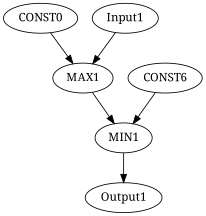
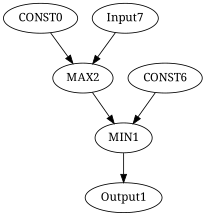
  digraph {
    fontname="Noto Serif"
    node [fontname="Noto Serif" opcode=const]
    edge [fontname="Noto Serif" operand=0]
    n1 [label=CONST0 value=48128]
-   MAX1 [opcode=fmax]
+   MAX1 [opcode=fmax label=MAX2]
    MIN1 [opcode=fmin]
    n4 [label=CONST6 value=15360]
    Output1 [offset="0, 0" opcode=output pattern="2, 1000" ref_name=B1]
-   Input1 [offset="0, 0" opcode=input pattern="2, 1000" ref_name=A1]
+   Input1 [offset="0, 0" opcode=input pattern="2, 1000" ref_name=A1 label=Input7]
    n1 -> MAX1 [operand=1]
    MAX1 -> MIN1
    MIN1 -> Output1
    n4 -> MIN1 [operand=1]
    Input1 -> MAX1
  }
